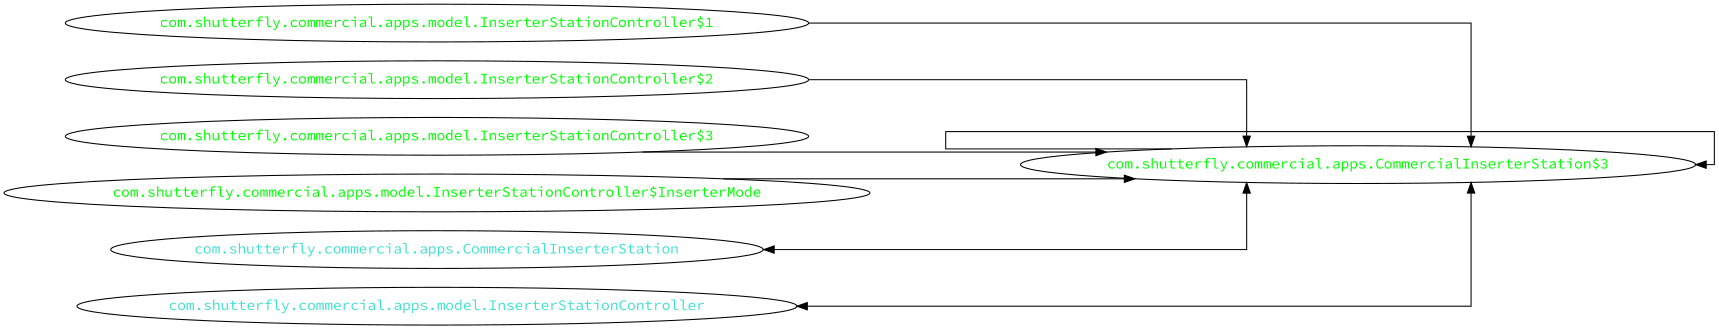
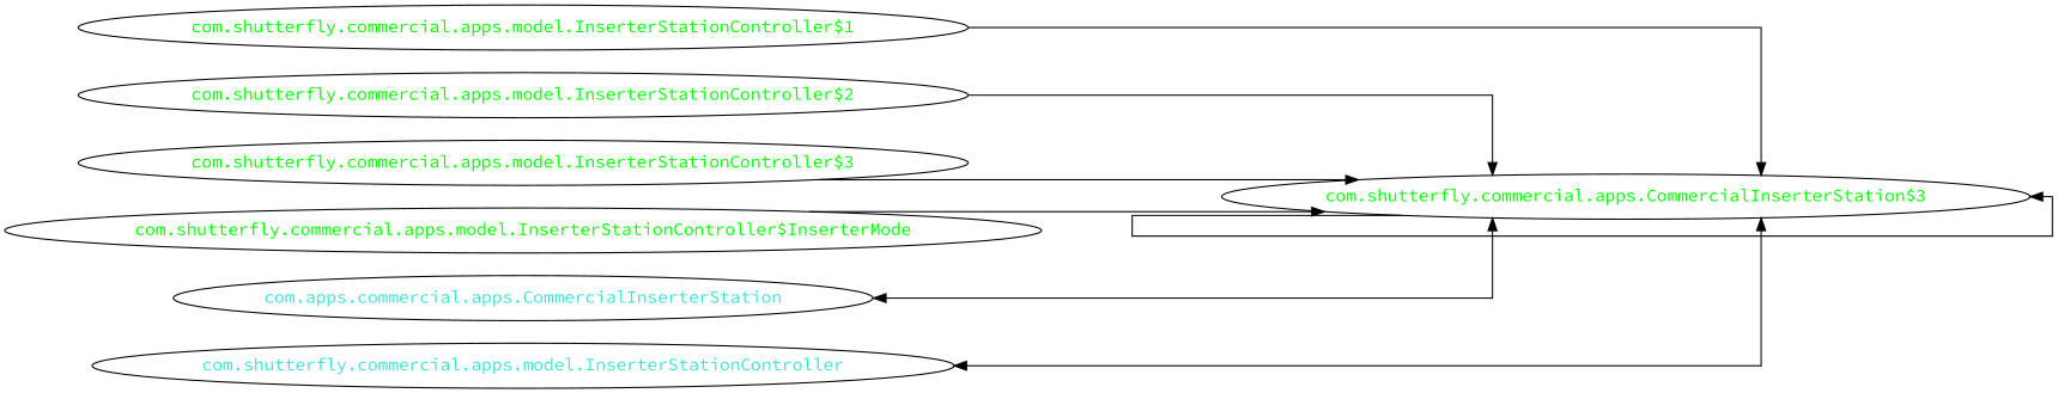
  digraph {
    concentrate=true
    rankdir=LR
    ranksep=2.0
    splines=ortho
    fontname="Source Code Pro"
    node [fontcolor=green fontname="Source Code Pro"]
    edge [fontname="Source Code Pro"]
    "com.shutterfly.commercial.apps.CommercialInserterStation$3"
    "com.shutterfly.commercial.apps.model.InserterStationController$1"
    "com.shutterfly.commercial.apps.model.InserterStationController$2"
    "com.shutterfly.commercial.apps.model.InserterStationController$3"
    "com.shutterfly.commercial.apps.model.InserterStationController$InserterMode"
-   "com.shutterfly.commercial.apps.CommercialInserterStation" [fontcolor=turquoise]
+   "com.shutterfly.commercial.apps.CommercialInserterStation" [fontcolor=turquoise label="com.apps.commercial.apps.CommercialInserterStation"]
    "com.shutterfly.commercial.apps.model.InserterStationController" [fontcolor=turquoise]
    "com.shutterfly.commercial.apps.CommercialInserterStation$3" -> "com.shutterfly.commercial.apps.CommercialInserterStation$3"
    "com.shutterfly.commercial.apps.model.InserterStationController$1" -> "com.shutterfly.commercial.apps.CommercialInserterStation$3"
    "com.shutterfly.commercial.apps.model.InserterStationController$2" -> "com.shutterfly.commercial.apps.CommercialInserterStation$3"
    "com.shutterfly.commercial.apps.model.InserterStationController$3" -> "com.shutterfly.commercial.apps.CommercialInserterStation$3"
    "com.shutterfly.commercial.apps.model.InserterStationController$InserterMode" -> "com.shutterfly.commercial.apps.CommercialInserterStation$3"
    "com.shutterfly.commercial.apps.CommercialInserterStation" -> "com.shutterfly.commercial.apps.CommercialInserterStation$3" [dir=both]
    "com.shutterfly.commercial.apps.model.InserterStationController" -> "com.shutterfly.commercial.apps.CommercialInserterStation$3" [dir=both]
  }
